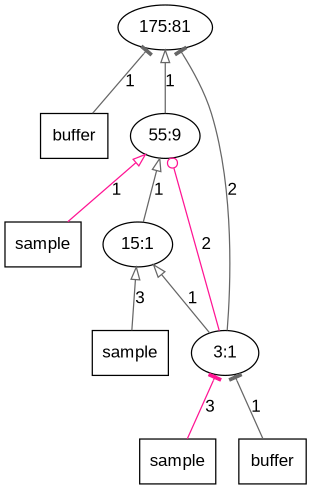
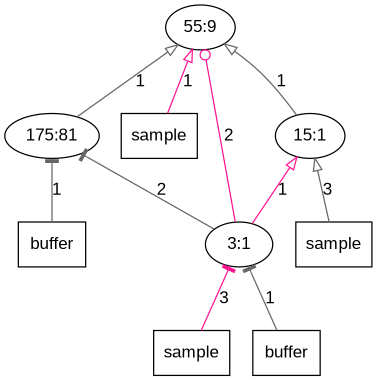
  digraph {
    fontname="Liberation Sans"
    rankdir=BT
    node [fontname="Liberation Sans" shape=box]
    edge [arrowhead=onormal color=gray40 fontname="Liberation Sans"]
    n1 [label=buffer]
    n2 [label="175:81" shape=""]
    n3 [label="55:9" shape=""]
    n4 [label=sample]
    n5 [label="15:1" shape=""]
    n6 [label=sample]
    n7 [label="3:1" shape=""]
    n8 [label=sample]
    n9 [label=buffer]
    n1 -> n2 [arrowhead=tee label=1]
-   n3 -> n2 [label=1]
+   n2 -> n3 [label=1]
    n4 -> n3 [color=deeppink label=1]
    n5 -> n3 [label=1]
    n6 -> n5 [label=3]
    n7 -> n2 [arrowhead=tee label=2]
    n7 -> n3 [arrowhead=odot color=deeppink label=2]
-   n7 -> n5 [label=1]
+   n7 -> n5 [color=deeppink label=1]
    n8 -> n7 [arrowhead=tee color=deeppink label=3]
    n9 -> n7 [arrowhead=tee label=1]
  }
